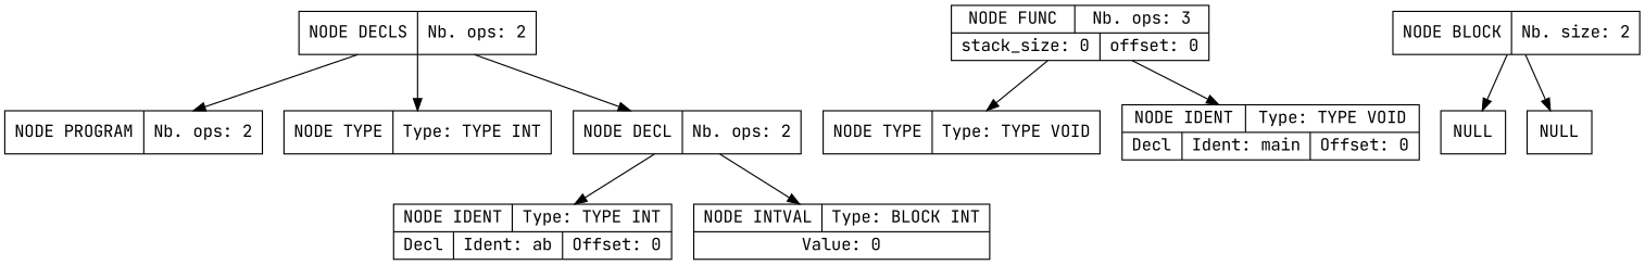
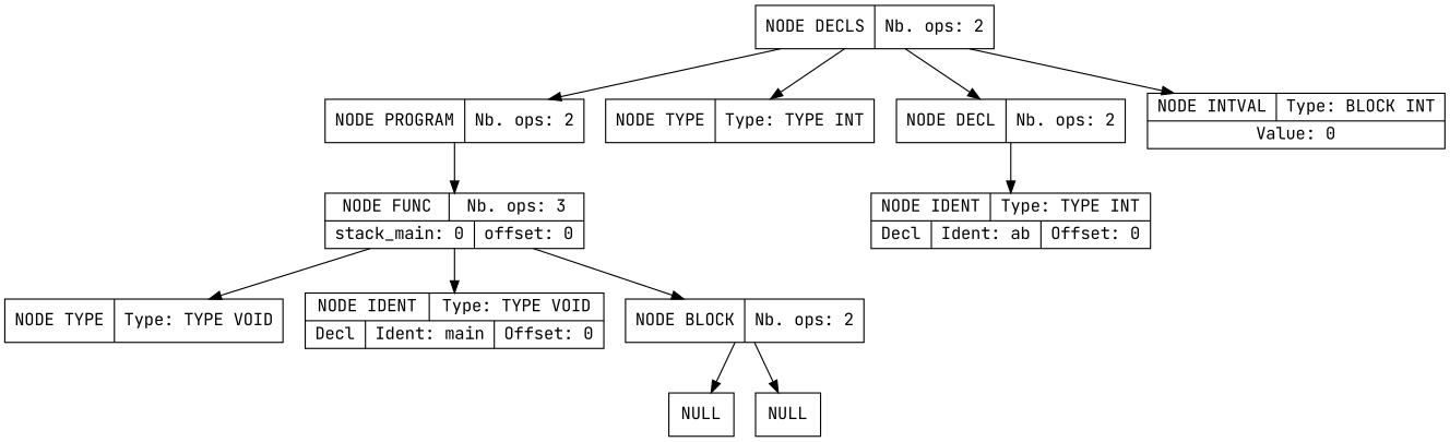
  digraph {
    fontname="JetBrains Mono"
    node [fontname="JetBrains Mono" shape=record]
    edge [fontname="JetBrains Mono" tailclip=true]
    n1 [label="{{NODE PROGRAM|Nb. ops: 2}}"]
-   n2 [label="{{NODE FUNC|Nb. ops: 3}|{stack_size: 0|offset: 0}}"]
+   n2 [label="{{NODE FUNC|Nb. ops: 3}|{stack_main: 0|offset: 0}}"]
    n3 [label="{{NODE DECLS|Nb. ops: 2}}"]
    n4 [label="{{NODE TYPE|Type: TYPE INT}}"]
    n5 [label="{{NODE DECL|Nb. ops: 2}}"]
    n6 [label="{{NODE TYPE|Type: TYPE VOID}}"]
    n7 [label="{{NODE IDENT|Type: TYPE VOID}|{<decl>Decl      |Ident: main|Offset: 0}}"]
-   n8 [label="{{NODE BLOCK|Nb. size: 2}}"]
+   n8 [label="{{NODE BLOCK|Nb. ops: 2}}"]
    n9 [label="{{NODE IDENT|Type: TYPE INT}|{<decl>Decl      |Ident: ab|Offset: 0}}"]
    n10 [label="{{NODE INTVAL|Type: BLOCK INT}|{Value: 0}}"]
    n11 [label="{{NULL}}"]
    n12 [label="{{NULL}}"]
+   n1 -> n2
    n2 -> n6
    n2 -> n7
+   n2 -> n8
    n3 -> n1
    n3 -> n4
    n3 -> n5
    n5 -> n9
-   n5 -> n10
+   n3 -> n10
    n8 -> n11
    n8 -> n12
  }
